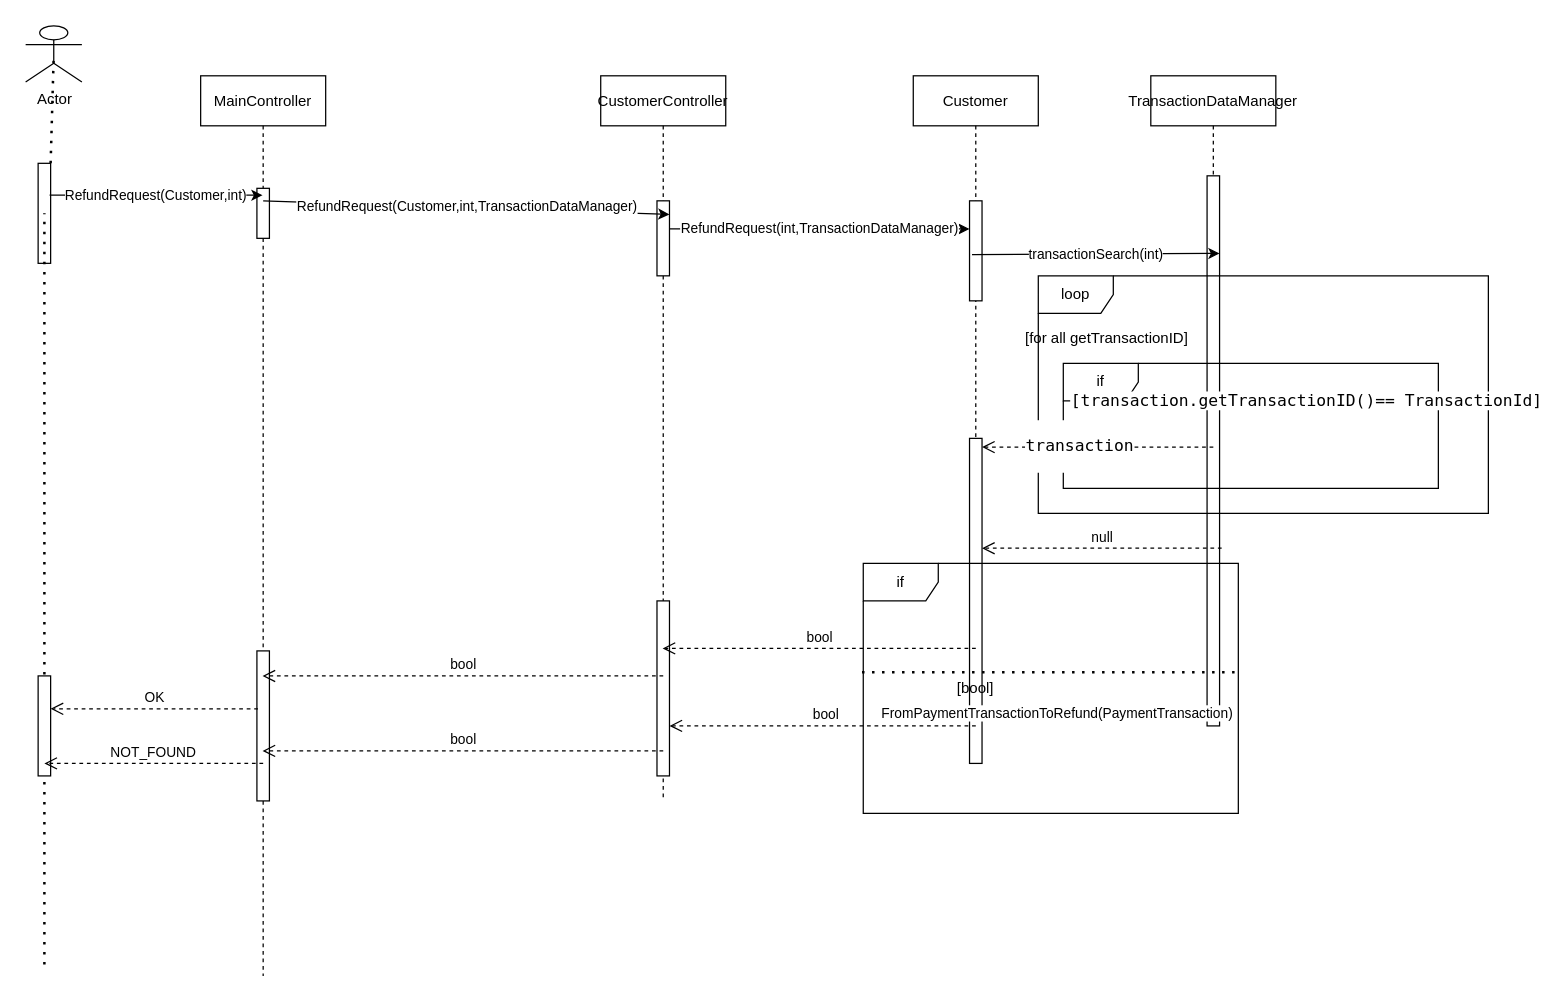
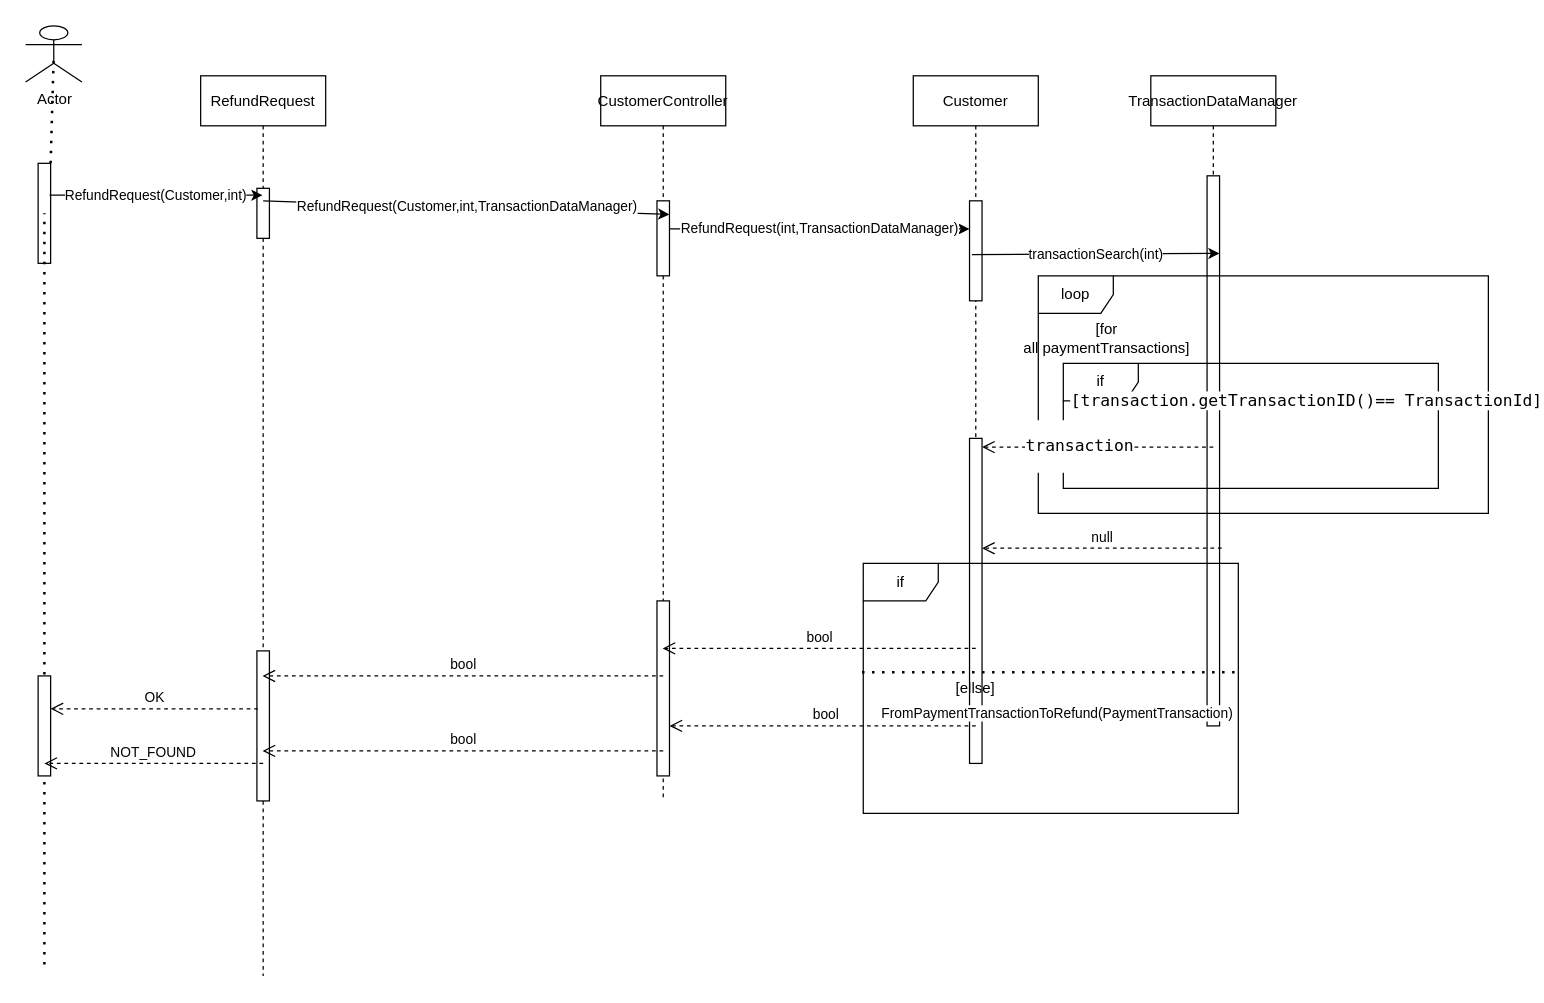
  <mxCell id="0" />
  <mxCell id="1" parent="0" />
- <mxCell id="2" value="MainController" style="shape=umlLifeline;perimeter=lifelinePerimeter;container=1;collapsible=0;recursiveResize=0;rounded=0;shadow=0;strokeWidth=1;" parent="1" vertex="1"><mxGeometry x="160" y="60" width="100" height="720" as="geometry" /></mxCell>
+ <mxCell id="2" value="RefundRequest" style="shape=umlLifeline;perimeter=lifelinePerimeter;container=1;collapsible=0;recursiveResize=0;rounded=0;shadow=0;strokeWidth=1;" parent="1" vertex="1"><mxGeometry x="160" y="60" width="100" height="720" as="geometry" /></mxCell>
  <mxCell id="3" value="" style="points=[];perimeter=orthogonalPerimeter;rounded=0;shadow=0;strokeWidth=1;" parent="2" vertex="1"><mxGeometry x="45" y="90" width="10" height="40" as="geometry" /></mxCell>
  <mxCell id="4" value="CustomerController" style="shape=umlLifeline;perimeter=lifelinePerimeter;container=1;collapsible=0;recursiveResize=0;rounded=0;shadow=0;strokeWidth=1;" parent="1" vertex="1"><mxGeometry x="480" y="60" width="100" height="580" as="geometry" /></mxCell>
  <mxCell id="5" value="" style="points=[];perimeter=orthogonalPerimeter;rounded=0;shadow=0;strokeWidth=1;" parent="4" vertex="1"><mxGeometry x="45" y="100" width="10" height="60" as="geometry" /></mxCell>
  <mxCell id="6" value="" style="html=1;points=[];perimeter=orthogonalPerimeter;" vertex="1" parent="4"><mxGeometry x="45" y="420" width="10" height="140" as="geometry" /></mxCell>
  <mxCell id="7" value="Actor" style="shape=umlActor;verticalLabelPosition=bottom;verticalAlign=top;html=1;outlineConnect=0;" vertex="1" parent="1"><mxGeometry x="20" y="20" width="45" height="45" as="geometry" /></mxCell>
  <mxCell id="8" value="" style="endArrow=none;dashed=1;html=1;dashPattern=1 3;strokeWidth=2;entryX=0.5;entryY=0.5;entryDx=0;entryDy=0;entryPerimeter=0;" edge="1" parent="1" source="9" target="7"><mxGeometry width="50" height="50" relative="1" as="geometry"><mxPoint x="35" y="430" as="sourcePoint" /><mxPoint x="440" y="210" as="targetPoint" /></mxGeometry></mxCell>
  <mxCell id="9" value="" style="html=1;points=[];perimeter=orthogonalPerimeter;" vertex="1" parent="1"><mxGeometry x="30" y="130" width="10" height="80" as="geometry" /></mxCell>
  <mxCell id="10" value="" style="endArrow=none;dashed=1;html=1;dashPattern=1 3;strokeWidth=2;entryX=0.5;entryY=0.5;entryDx=0;entryDy=0;entryPerimeter=0;" edge="1" parent="1" target="9"><mxGeometry width="50" height="50" relative="1" as="geometry"><mxPoint x="35" y="770.833" as="sourcePoint" /><mxPoint x="35" y="50" as="targetPoint" /></mxGeometry></mxCell>
  <mxCell id="11" value="RefundRequest(Customer,int)" style="endArrow=classic;html=1;exitX=0.917;exitY=0.319;exitDx=0;exitDy=0;exitPerimeter=0;" edge="1" parent="1" source="9" target="2"><mxGeometry width="50" height="50" relative="1" as="geometry"><mxPoint x="390" y="260" as="sourcePoint" /><mxPoint x="440" y="210" as="targetPoint" /></mxGeometry></mxCell>
  <mxCell id="12" value="RefundRequest(Customer,int,TransactionDataManager)" style="endArrow=classic;html=1;entryX=1;entryY=0.181;entryDx=0;entryDy=0;entryPerimeter=0;" edge="1" parent="1" target="5"><mxGeometry width="50" height="50" relative="1" as="geometry"><mxPoint x="210" y="160" as="sourcePoint" /><mxPoint x="440" y="210" as="targetPoint" /></mxGeometry></mxCell>
  <mxCell id="13" value="Customer" style="shape=umlLifeline;perimeter=lifelinePerimeter;container=1;collapsible=0;recursiveResize=0;rounded=0;shadow=0;strokeWidth=1;" vertex="1" parent="1"><mxGeometry x="730" y="60" width="100" height="550" as="geometry" /></mxCell>
  <mxCell id="14" value="" style="points=[];perimeter=orthogonalPerimeter;rounded=0;shadow=0;strokeWidth=1;" vertex="1" parent="13"><mxGeometry x="45" y="100" width="10" height="80" as="geometry" /></mxCell>
  <mxCell id="15" value="" style="html=1;points=[];perimeter=orthogonalPerimeter;" vertex="1" parent="13"><mxGeometry x="45" y="290" width="10" height="260" as="geometry" /></mxCell>
  <mxCell id="16" value="RefundRequest(int,TransactionDataManager)" style="endArrow=classic;html=1;entryX=0;entryY=0.281;entryDx=0;entryDy=0;entryPerimeter=0;" edge="1" parent="1" source="5" target="14"><mxGeometry width="50" height="50" relative="1" as="geometry"><mxPoint x="390" y="260" as="sourcePoint" /><mxPoint x="440" y="210" as="targetPoint" /></mxGeometry></mxCell>
  <mxCell id="17" value="TransactionDataManager" style="shape=umlLifeline;perimeter=lifelinePerimeter;container=1;collapsible=0;recursiveResize=0;rounded=0;shadow=0;strokeWidth=1;" vertex="1" parent="1"><mxGeometry x="920" y="60" width="100" height="520" as="geometry" /></mxCell>
  <mxCell id="18" value="" style="points=[];perimeter=orthogonalPerimeter;rounded=0;shadow=0;strokeWidth=1;" vertex="1" parent="17"><mxGeometry x="45" y="80" width="10" height="440" as="geometry" /></mxCell>
  <mxCell id="19" value="transactionSearch(int)" style="endArrow=classic;html=1;exitX=0.2;exitY=0.538;exitDx=0;exitDy=0;exitPerimeter=0;entryX=1;entryY=0.141;entryDx=0;entryDy=0;entryPerimeter=0;" edge="1" parent="1" source="14" target="18"><mxGeometry width="50" height="50" relative="1" as="geometry"><mxPoint x="500" y="260" as="sourcePoint" /><mxPoint x="910" y="198" as="targetPoint" /><Array as="points" /></mxGeometry></mxCell>
  <mxCell id="20" value="loop" style="shape=umlFrame;whiteSpace=wrap;html=1;" vertex="1" parent="1"><mxGeometry x="830" y="220" width="360" height="190" as="geometry" /></mxCell>
- <mxCell id="21" value="[for all&amp;nbsp;getTransactionID]" style="text;html=1;strokeColor=none;fillColor=none;align=center;verticalAlign=middle;whiteSpace=wrap;rounded=0;" vertex="1" parent="1"><mxGeometry x="810" y="260" width="150" height="20" as="geometry" /></mxCell>
+ <mxCell id="21" value="[for all&amp;nbsp;paymentTransactions]" style="text;html=1;strokeColor=none;fillColor=none;align=center;verticalAlign=middle;whiteSpace=wrap;rounded=0;" vertex="1" parent="1"><mxGeometry x="810" y="260" width="150" height="20" as="geometry" /></mxCell>
  <mxCell id="22" value="if" style="shape=umlFrame;whiteSpace=wrap;html=1;" vertex="1" parent="1"><mxGeometry x="850" y="290" width="300" height="100" as="geometry" /></mxCell>
  <mxCell id="23" value="&lt;div style=&quot;background-color: rgb(255 , 255 , 255) ; font-family: &amp;#34;jetbrains mono&amp;#34; , monospace ; font-size: 9.8pt&quot;&gt;&lt;pre&gt;[transaction.getTransactionID()== TransactionId]&lt;/pre&gt;&lt;/div&gt;" style="text;html=1;strokeColor=none;fillColor=none;align=center;verticalAlign=middle;whiteSpace=wrap;rounded=0;" vertex="1" parent="1"><mxGeometry x="1030" y="310" width="30" height="20" as="geometry" /></mxCell>
  <mxCell id="24" value="&lt;div style=&quot;background-color: #ffffff ; color: #000000 ; font-family: &amp;quot;jetbrains mono&amp;quot; , monospace ; font-size: 9.8pt&quot;&gt;&lt;pre&gt;transaction&lt;/pre&gt;&lt;/div&gt;" style="html=1;verticalAlign=bottom;endArrow=open;dashed=1;endSize=8;exitX=0.4;exitY=0.67;exitDx=0;exitDy=0;exitPerimeter=0;" edge="1" parent="1" source="22" target="15"><mxGeometry x="0.157" y="23" relative="1" as="geometry"><mxPoint x="910" y="357" as="sourcePoint" /><mxPoint x="1120" y="380" as="targetPoint" /><mxPoint as="offset" /></mxGeometry></mxCell>
  <mxCell id="25" value="null" style="html=1;verticalAlign=bottom;endArrow=open;dashed=1;endSize=8;exitX=1.167;exitY=0.677;exitDx=0;exitDy=0;exitPerimeter=0;" edge="1" parent="1" source="18" target="15"><mxGeometry relative="1" as="geometry"><mxPoint x="905" y="440" as="sourcePoint" /><mxPoint x="780" y="420" as="targetPoint" /></mxGeometry></mxCell>
  <mxCell id="26" value="if" style="shape=umlFrame;whiteSpace=wrap;html=1;" vertex="1" parent="1"><mxGeometry x="690" y="450" width="300" height="200" as="geometry" /></mxCell>
  <mxCell id="27" value="bool" style="html=1;verticalAlign=bottom;endArrow=open;dashed=1;endSize=8;exitX=0.3;exitY=0.34;exitDx=0;exitDy=0;exitPerimeter=0;" edge="1" parent="1" source="26" target="4"><mxGeometry relative="1" as="geometry"><mxPoint x="830" y="450" as="sourcePoint" /><mxPoint x="750" y="450" as="targetPoint" /></mxGeometry></mxCell>
  <mxCell id="28" value="" style="endArrow=none;dashed=1;html=1;dashPattern=1 3;strokeWidth=2;entryX=1;entryY=0.435;entryDx=0;entryDy=0;entryPerimeter=0;" edge="1" parent="1" target="26"><mxGeometry width="50" height="50" relative="1" as="geometry"><mxPoint x="689" y="537" as="sourcePoint" /><mxPoint x="810" y="430" as="targetPoint" /></mxGeometry></mxCell>
  <mxCell id="29" value="bool" style="html=1;verticalAlign=bottom;endArrow=open;dashed=1;endSize=8;" edge="1" parent="1" target="6"><mxGeometry x="-0.02" relative="1" as="geometry"><mxPoint x="780" y="580" as="sourcePoint" /><mxPoint x="750" y="450" as="targetPoint" /><mxPoint as="offset" /></mxGeometry></mxCell>
- <mxCell id="30" value="[bool]" style="text;html=1;strokeColor=none;fillColor=none;align=center;verticalAlign=middle;whiteSpace=wrap;rounded=0;" vertex="1" parent="1"><mxGeometry x="760" y="540" width="40" height="20" as="geometry" /></mxCell>
+ <mxCell id="30" value="[ellse]" style="text;html=1;strokeColor=none;fillColor=none;align=center;verticalAlign=middle;whiteSpace=wrap;rounded=0;" vertex="1" parent="1"><mxGeometry x="760" y="540" width="40" height="20" as="geometry" /></mxCell>
  <mxCell id="31" value="FromPaymentTransactionToRefund(PaymentTransaction)" style="endArrow=classic;html=1;" edge="1" parent="1"><mxGeometry width="50" height="50" relative="1" as="geometry"><mxPoint x="780" y="570" as="sourcePoint" /><mxPoint x="910" y="570" as="targetPoint" /></mxGeometry></mxCell>
  <mxCell id="32" value="" style="html=1;points=[];perimeter=orthogonalPerimeter;" vertex="1" parent="1"><mxGeometry x="205" y="520" width="10" height="120" as="geometry" /></mxCell>
  <mxCell id="33" value="bool" style="html=1;verticalAlign=bottom;endArrow=open;dashed=1;endSize=8;exitX=0.5;exitY=0.857;exitDx=0;exitDy=0;exitPerimeter=0;" edge="1" parent="1" source="6" target="2"><mxGeometry relative="1" as="geometry"><mxPoint x="380" y="580" as="sourcePoint" /><mxPoint x="300" y="580" as="targetPoint" /></mxGeometry></mxCell>
  <mxCell id="34" value="bool" style="html=1;verticalAlign=bottom;endArrow=open;dashed=1;endSize=8;exitX=0.5;exitY=0.429;exitDx=0;exitDy=0;exitPerimeter=0;" edge="1" parent="1" source="6" target="2"><mxGeometry relative="1" as="geometry"><mxPoint x="380" y="580" as="sourcePoint" /><mxPoint x="300" y="580" as="targetPoint" /></mxGeometry></mxCell>
  <mxCell id="35" value="OK" style="html=1;verticalAlign=bottom;endArrow=open;dashed=1;endSize=8;exitX=0.083;exitY=0.386;exitDx=0;exitDy=0;exitPerimeter=0;" edge="1" parent="1" source="32" target="36"><mxGeometry relative="1" as="geometry"><mxPoint x="150" y="590" as="sourcePoint" /><mxPoint x="40" y="550" as="targetPoint" /></mxGeometry></mxCell>
  <mxCell id="36" value="" style="html=1;points=[];perimeter=orthogonalPerimeter;" vertex="1" parent="1"><mxGeometry x="30" y="540" width="10" height="80" as="geometry" /></mxCell>
  <mxCell id="37" value="NOT_FOUND" style="html=1;verticalAlign=bottom;endArrow=open;dashed=1;endSize=8;" edge="1" parent="1"><mxGeometry relative="1" as="geometry"><mxPoint x="210" y="610" as="sourcePoint" /><mxPoint x="35" y="610" as="targetPoint" /></mxGeometry></mxCell>
